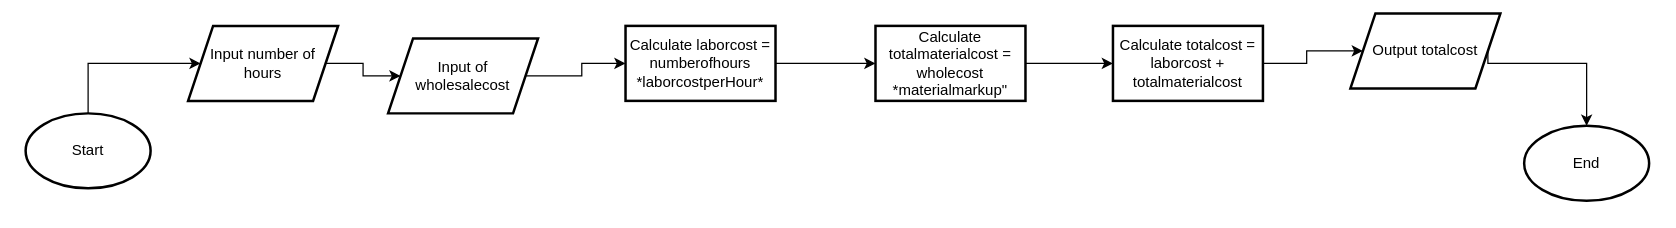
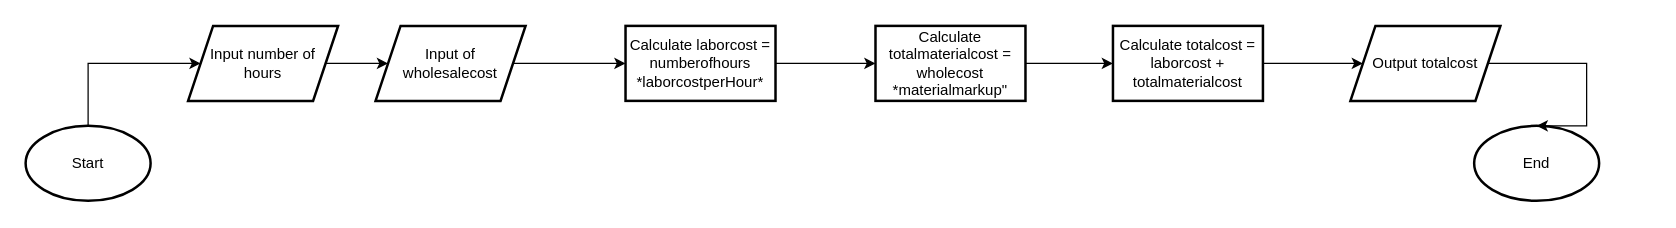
  <mxCell id="0" />
  <mxCell id="1" parent="0" />
  <mxCell id="2" value="" style="edgeStyle=orthogonalEdgeStyle;rounded=0;orthogonalLoop=1;jettySize=auto;html=1;" edge="1" parent="1" source="3" target="5"><mxGeometry relative="1" as="geometry"><Array as="points"><mxPoint x="70" y="50" /></Array></mxGeometry></mxCell>
- <mxCell id="3" value="Start" style="strokeWidth=2;html=1;shape=mxgraph.flowchart.start_1;whiteSpace=wrap;" vertex="1" parent="1"><mxGeometry x="20" y="90" width="100" height="60" as="geometry" /></mxCell>
+ <mxCell id="3" value="Start" style="strokeWidth=2;html=1;shape=mxgraph.flowchart.start_1;whiteSpace=wrap;" vertex="1" parent="1"><mxGeometry x="20" y="100" width="100" height="60" as="geometry" /></mxCell>
  <mxCell id="4" value="" style="edgeStyle=orthogonalEdgeStyle;rounded=0;orthogonalLoop=1;jettySize=auto;html=1;" edge="1" parent="1" source="5" target="7"><mxGeometry relative="1" as="geometry" /></mxCell>
  <mxCell id="5" value="Input number of&lt;div&gt;hours&lt;/div&gt;" style="shape=parallelogram;perimeter=parallelogramPerimeter;whiteSpace=wrap;html=1;fixedSize=1;strokeWidth=2;" vertex="1" parent="1"><mxGeometry x="150" y="20" width="120" height="60" as="geometry" /></mxCell>
  <mxCell id="6" value="" style="edgeStyle=orthogonalEdgeStyle;rounded=0;orthogonalLoop=1;jettySize=auto;html=1;" edge="1" parent="1" source="7" target="9"><mxGeometry relative="1" as="geometry" /></mxCell>
- <mxCell id="7" value="Input of wholesalecost" style="shape=parallelogram;perimeter=parallelogramPerimeter;whiteSpace=wrap;html=1;fixedSize=1;strokeWidth=2;" vertex="1" parent="1"><mxGeometry x="310" y="30" width="120" height="60" as="geometry" /></mxCell>
+ <mxCell id="7" value="Input of wholesalecost" style="shape=parallelogram;perimeter=parallelogramPerimeter;whiteSpace=wrap;html=1;fixedSize=1;strokeWidth=2;" vertex="1" parent="1"><mxGeometry x="300" y="20" width="120" height="60" as="geometry" /></mxCell>
  <mxCell id="8" value="" style="edgeStyle=orthogonalEdgeStyle;rounded=0;orthogonalLoop=1;jettySize=auto;html=1;" edge="1" parent="1" source="9" target="11"><mxGeometry relative="1" as="geometry" /></mxCell>
  <mxCell id="9" value="Calculate laborcost = numberofhours *laborcostperHour*" style="whiteSpace=wrap;html=1;strokeWidth=2;" vertex="1" parent="1"><mxGeometry x="500" y="20" width="120" height="60" as="geometry" /></mxCell>
  <mxCell id="10" value="" style="edgeStyle=orthogonalEdgeStyle;rounded=0;orthogonalLoop=1;jettySize=auto;html=1;" edge="1" parent="1" source="11" target="13"><mxGeometry relative="1" as="geometry" /></mxCell>
  <mxCell id="11" value="Calculate totalmaterialcost = wholecost *materialmarkup&quot;" style="whiteSpace=wrap;html=1;strokeWidth=2;" vertex="1" parent="1"><mxGeometry x="700" y="20" width="120" height="60" as="geometry" /></mxCell>
  <mxCell id="12" value="" style="edgeStyle=orthogonalEdgeStyle;rounded=0;orthogonalLoop=1;jettySize=auto;html=1;" edge="1" parent="1" source="13" target="14"><mxGeometry relative="1" as="geometry" /></mxCell>
  <mxCell id="13" value="Calculate totalcost = laborcost + totalmaterialcost" style="whiteSpace=wrap;html=1;strokeWidth=2;" vertex="1" parent="1"><mxGeometry x="890" y="20" width="120" height="60" as="geometry" /></mxCell>
- <mxCell id="14" value="Output totalcost" style="shape=parallelogram;perimeter=parallelogramPerimeter;whiteSpace=wrap;html=1;fixedSize=1;strokeWidth=2;" vertex="1" parent="1"><mxGeometry x="1080" y="10" width="120" height="60" as="geometry" /></mxCell>
- <mxCell id="15" value="End" style="strokeWidth=2;html=1;shape=mxgraph.flowchart.start_1;whiteSpace=wrap;" vertex="1" parent="1"><mxGeometry x="1219" y="100" width="100" height="60" as="geometry" /></mxCell>
+ <mxCell id="14" value="Output totalcost" style="shape=parallelogram;perimeter=parallelogramPerimeter;whiteSpace=wrap;html=1;fixedSize=1;strokeWidth=2;" vertex="1" parent="1"><mxGeometry x="1080" y="20" width="120" height="60" as="geometry" /></mxCell>
+ <mxCell id="15" value="End" style="strokeWidth=2;html=1;shape=mxgraph.flowchart.start_1;whiteSpace=wrap;" vertex="1" parent="1"><mxGeometry x="1179" y="100" width="100" height="60" as="geometry" /></mxCell>
  <mxCell id="16" style="edgeStyle=orthogonalEdgeStyle;rounded=0;orthogonalLoop=1;jettySize=auto;html=1;exitX=1;exitY=0.5;exitDx=0;exitDy=0;entryX=0.5;entryY=0;entryDx=0;entryDy=0;entryPerimeter=0;" edge="1" parent="1" source="14" target="15"><mxGeometry relative="1" as="geometry"><Array as="points"><mxPoint x="1269" y="50" /></Array></mxGeometry></mxCell>
